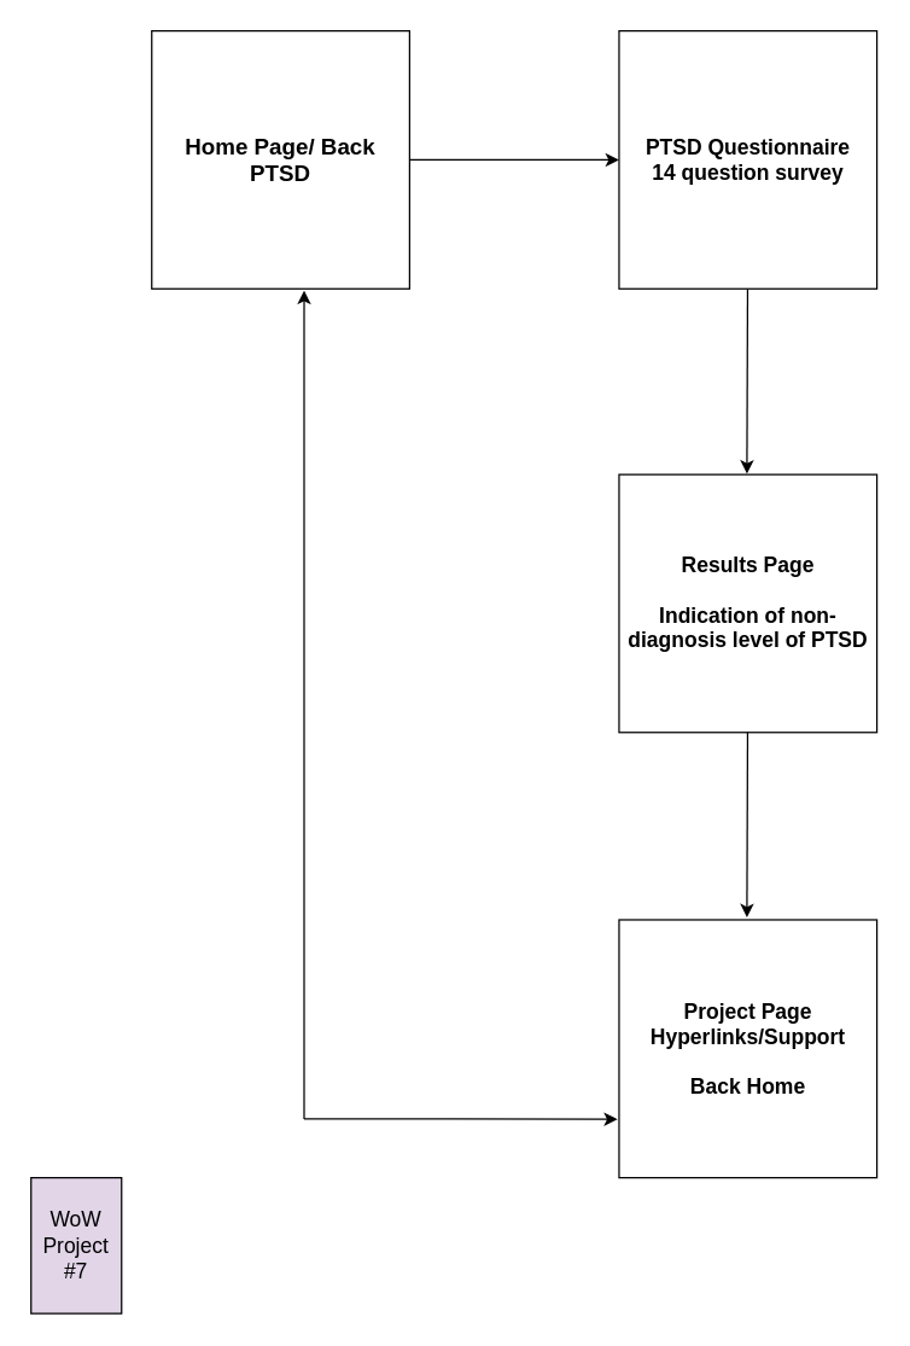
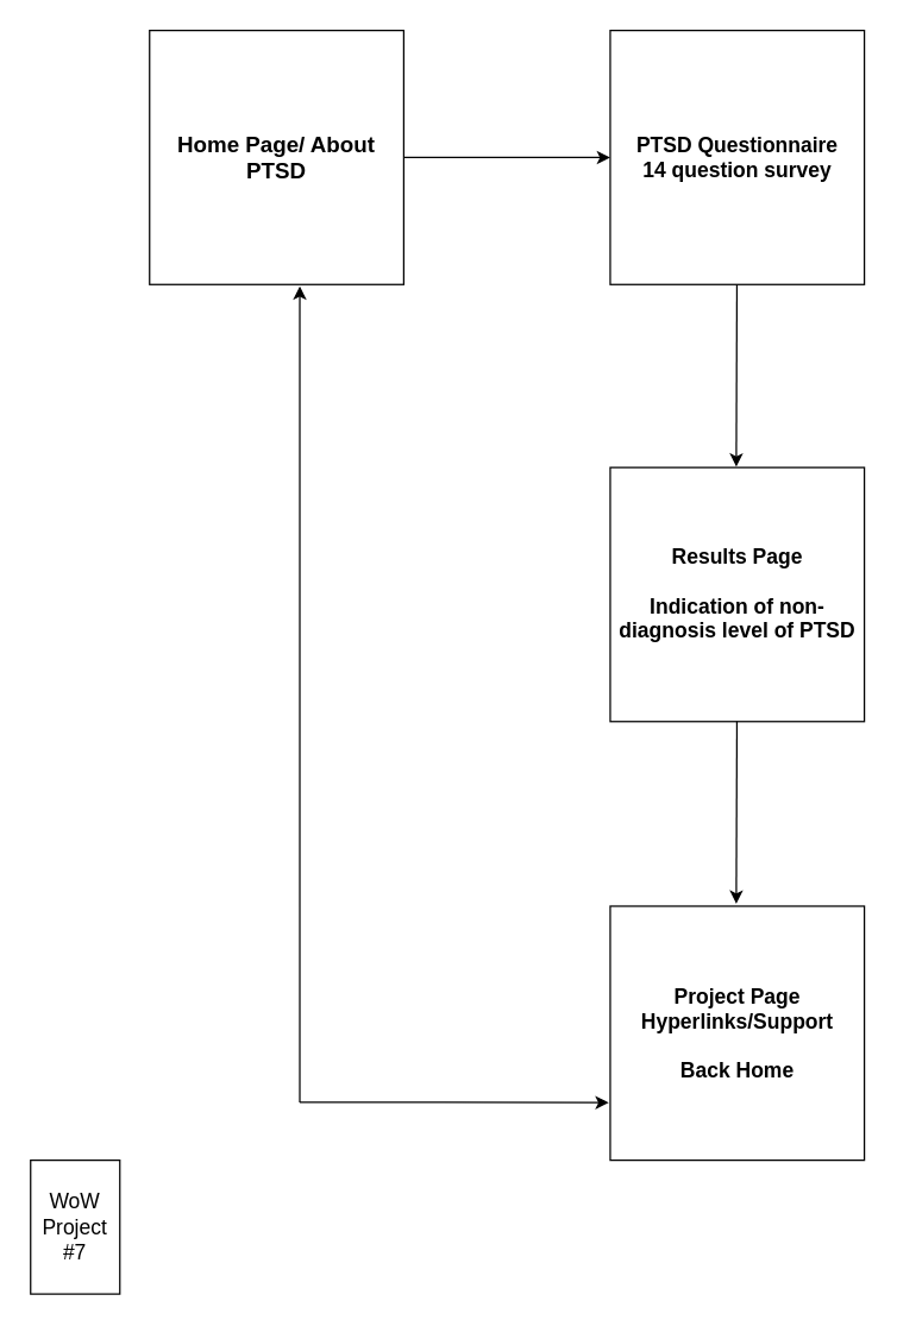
  <mxCell id="0" />
  <mxCell id="1" parent="0" />
- <mxCell id="2" value="&lt;div align=&quot;center&quot;&gt;WoW&lt;/div&gt;&lt;div align=&quot;center&quot;&gt;Project #7&lt;br&gt;&lt;/div&gt;" style="rounded=0;whiteSpace=wrap;html=1;labelBorderColor=none;fontSize=14;verticalAlign=middle;rotation=0;fillColor=#e1d5e7;" vertex="1" parent="1"><mxGeometry x="20" y="780" width="60" height="90" as="geometry" /></mxCell>
- <mxCell id="3" value="&lt;font style=&quot;font-size: 15px&quot;&gt;&lt;b&gt;Home Page/ Back PTSD&lt;br&gt;&lt;/b&gt;&lt;/font&gt;" style="whiteSpace=wrap;html=1;aspect=fixed;" vertex="1" parent="1"><mxGeometry x="100" y="20" width="170.907" height="170.907" as="geometry" /></mxCell>
+ <mxCell id="2" value="&lt;div align=&quot;center&quot;&gt;WoW&lt;/div&gt;&lt;div align=&quot;center&quot;&gt;Project #7&lt;br&gt;&lt;/div&gt;" style="rounded=0;whiteSpace=wrap;html=1;labelBorderColor=none;fontSize=14;verticalAlign=middle;rotation=0;" vertex="1" parent="1"><mxGeometry x="20" y="780" width="60" height="90" as="geometry" /></mxCell>
+ <mxCell id="3" value="&lt;font style=&quot;font-size: 15px&quot;&gt;&lt;b&gt;Home Page/ About PTSD&lt;br&gt;&lt;/b&gt;&lt;/font&gt;" style="whiteSpace=wrap;html=1;aspect=fixed;" vertex="1" parent="1"><mxGeometry x="100" y="20" width="170.907" height="170.907" as="geometry" /></mxCell>
  <mxCell id="4" value="&lt;div style=&quot;font-size: 14px&quot;&gt;&lt;font style=&quot;font-size: 14px&quot;&gt;&lt;b&gt;&lt;font style=&quot;font-size: 14px&quot;&gt;PTSD Questionnaire&lt;br&gt;&lt;/font&gt;&lt;/b&gt;&lt;/font&gt;&lt;/div&gt;&lt;div style=&quot;font-size: 14px&quot;&gt;&lt;font style=&quot;font-size: 14px&quot;&gt;&lt;b&gt;14 question survey&lt;br&gt;&lt;/b&gt;&lt;/font&gt;&lt;/div&gt;" style="whiteSpace=wrap;html=1;aspect=fixed;" vertex="1" parent="1"><mxGeometry x="409.772" y="20" width="170.907" height="170.907" as="geometry" /></mxCell>
  <mxCell id="5" value="" style="endArrow=classic;html=1;rounded=0;entryX=0;entryY=0.5;entryDx=0;entryDy=0;" edge="1" parent="1" target="4"><mxGeometry x="170" y="70" width="50" height="50" as="geometry"><mxPoint x="270.908" y="105.455" as="sourcePoint" /><mxPoint x="377.726" y="-1.364" as="targetPoint" /></mxGeometry></mxCell>
  <mxCell id="6" value="" style="endArrow=classic;html=1;rounded=0;" edge="1" parent="1"><mxGeometry x="179.97" y="-21.09" width="50" height="50" as="geometry"><mxPoint x="494.97" y="190.91" as="sourcePoint" /><mxPoint x="494.514" y="313.455" as="targetPoint" /></mxGeometry></mxCell>
  <mxCell id="7" value="&lt;div style=&quot;font-size: 14px&quot;&gt;&lt;b&gt;&lt;font style=&quot;font-size: 14px&quot;&gt;&lt;font style=&quot;font-size: 14px&quot;&gt;Results Page&lt;br&gt;&lt;/font&gt;&lt;/font&gt;&lt;/b&gt;&lt;/div&gt;&lt;div style=&quot;font-size: 14px&quot;&gt;&lt;b&gt;&lt;font style=&quot;font-size: 14px&quot;&gt;&lt;font style=&quot;font-size: 14px&quot;&gt;&lt;br&gt;&lt;/font&gt;&lt;/font&gt;&lt;/b&gt;&lt;/div&gt;&lt;div style=&quot;font-size: 14px&quot;&gt;&lt;b&gt;&lt;font style=&quot;font-size: 14px&quot;&gt;Indication of non-diagnosis level of PTSD&lt;br&gt;&lt;/font&gt;&lt;/b&gt;&lt;/div&gt;" style="whiteSpace=wrap;html=1;aspect=fixed;" vertex="1" parent="1"><mxGeometry x="409.772" y="313.995" width="170.907" height="170.907" as="geometry" /></mxCell>
  <mxCell id="8" value="&lt;div style=&quot;font-size: 14px&quot;&gt;&lt;b&gt;&lt;font style=&quot;font-size: 14px&quot;&gt;&lt;font style=&quot;font-size: 14px&quot;&gt;Project Page&lt;/font&gt;&lt;/font&gt;&lt;/b&gt;&lt;/div&gt;&lt;div style=&quot;font-size: 14px&quot;&gt;&lt;b&gt;&lt;font style=&quot;font-size: 14px&quot;&gt;Hyperlinks/Support&lt;br&gt;&lt;/font&gt;&lt;/b&gt;&lt;/div&gt;&lt;div style=&quot;font-size: 14px&quot;&gt;&lt;b&gt;&lt;font style=&quot;font-size: 14px&quot;&gt;&lt;font style=&quot;font-size: 14px&quot;&gt;&lt;br&gt;&lt;/font&gt;&lt;/font&gt;&lt;/b&gt;&lt;/div&gt;&lt;div style=&quot;font-size: 14px&quot;&gt;&lt;b&gt;&lt;font style=&quot;font-size: 14px&quot;&gt;&lt;font style=&quot;font-size: 14px&quot;&gt;Back Home&lt;br&gt;&lt;/font&gt;&lt;/font&gt;&lt;/b&gt;&lt;/div&gt;" style="whiteSpace=wrap;html=1;aspect=fixed;" vertex="1" parent="1"><mxGeometry x="409.772" y="609.091" width="170.907" height="170.907" as="geometry" /></mxCell>
  <mxCell id="9" value="" style="endArrow=classic;html=1;rounded=0;entryX=0.591;entryY=1.007;entryDx=0;entryDy=0;entryPerimeter=0;" edge="1" parent="1" target="3"><mxGeometry x="170" y="70" width="50" height="50" as="geometry"><mxPoint x="201" y="741" as="sourcePoint" /><mxPoint x="206.818" y="276.364" as="targetPoint" /></mxGeometry></mxCell>
  <mxCell id="10" value="" style="endArrow=classic;html=1;rounded=0;entryX=0;entryY=0.75;entryDx=0;entryDy=0;" edge="1" parent="1"><mxGeometry x="169" y="74" width="50" height="50" as="geometry"><mxPoint x="201" y="741" as="sourcePoint" /><mxPoint x="408.772" y="741.271" as="targetPoint" /><Array as="points"><mxPoint x="298" y="741" /></Array></mxGeometry></mxCell>
  <mxCell id="11" value="" style="endArrow=classic;html=1;rounded=0;" edge="1" parent="1"><mxGeometry x="179.97" y="272.9" width="50" height="50" as="geometry"><mxPoint x="494.97" y="484.9" as="sourcePoint" /><mxPoint x="494.514" y="607.445" as="targetPoint" /></mxGeometry></mxCell>
